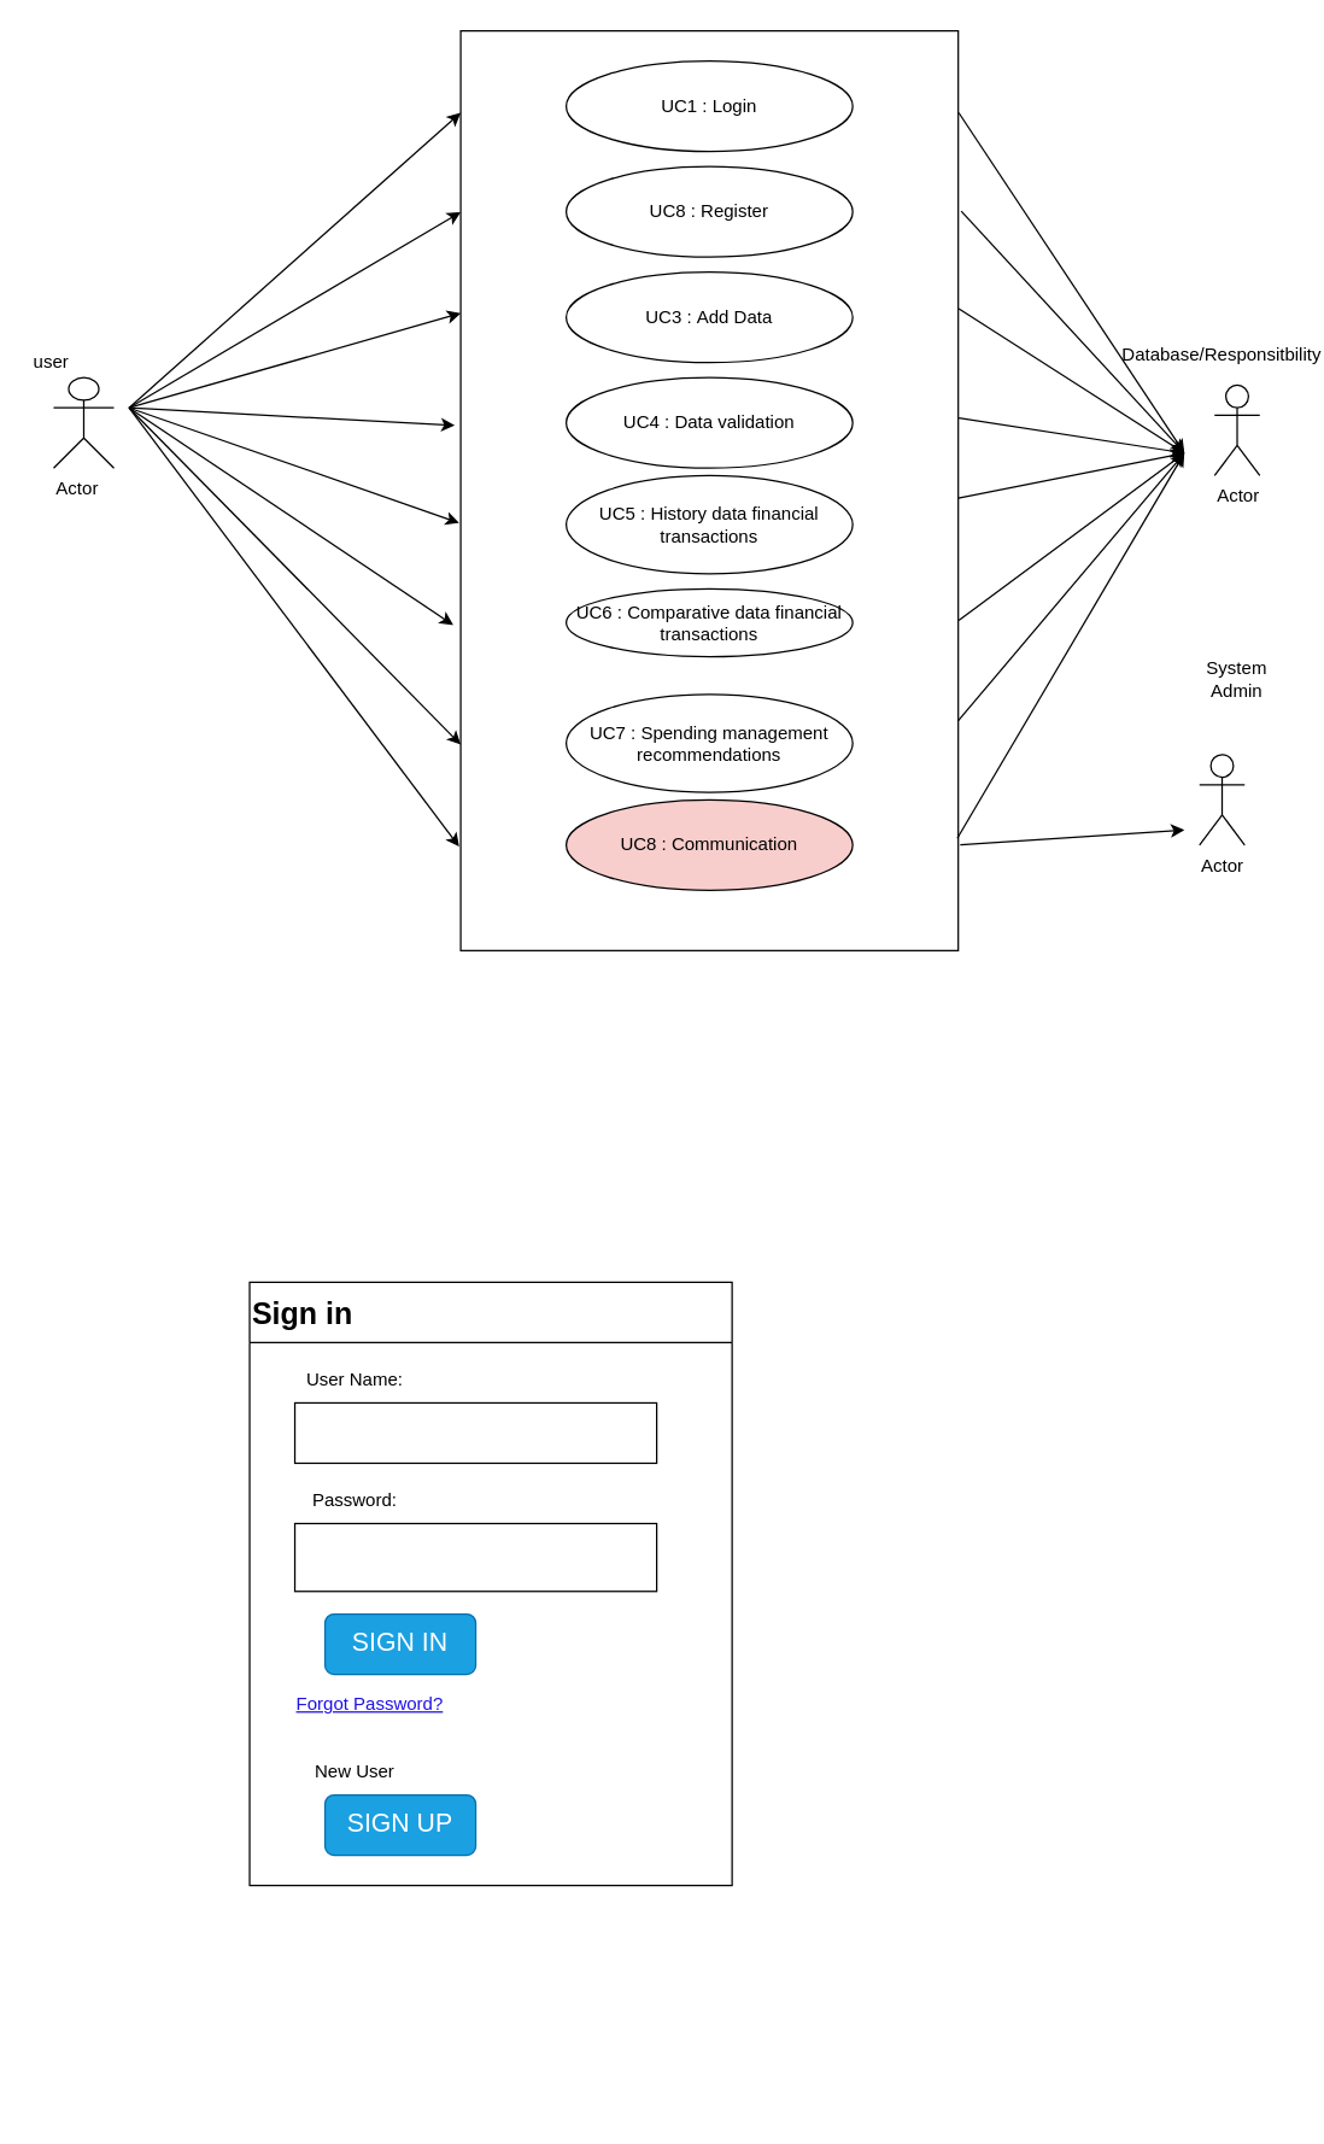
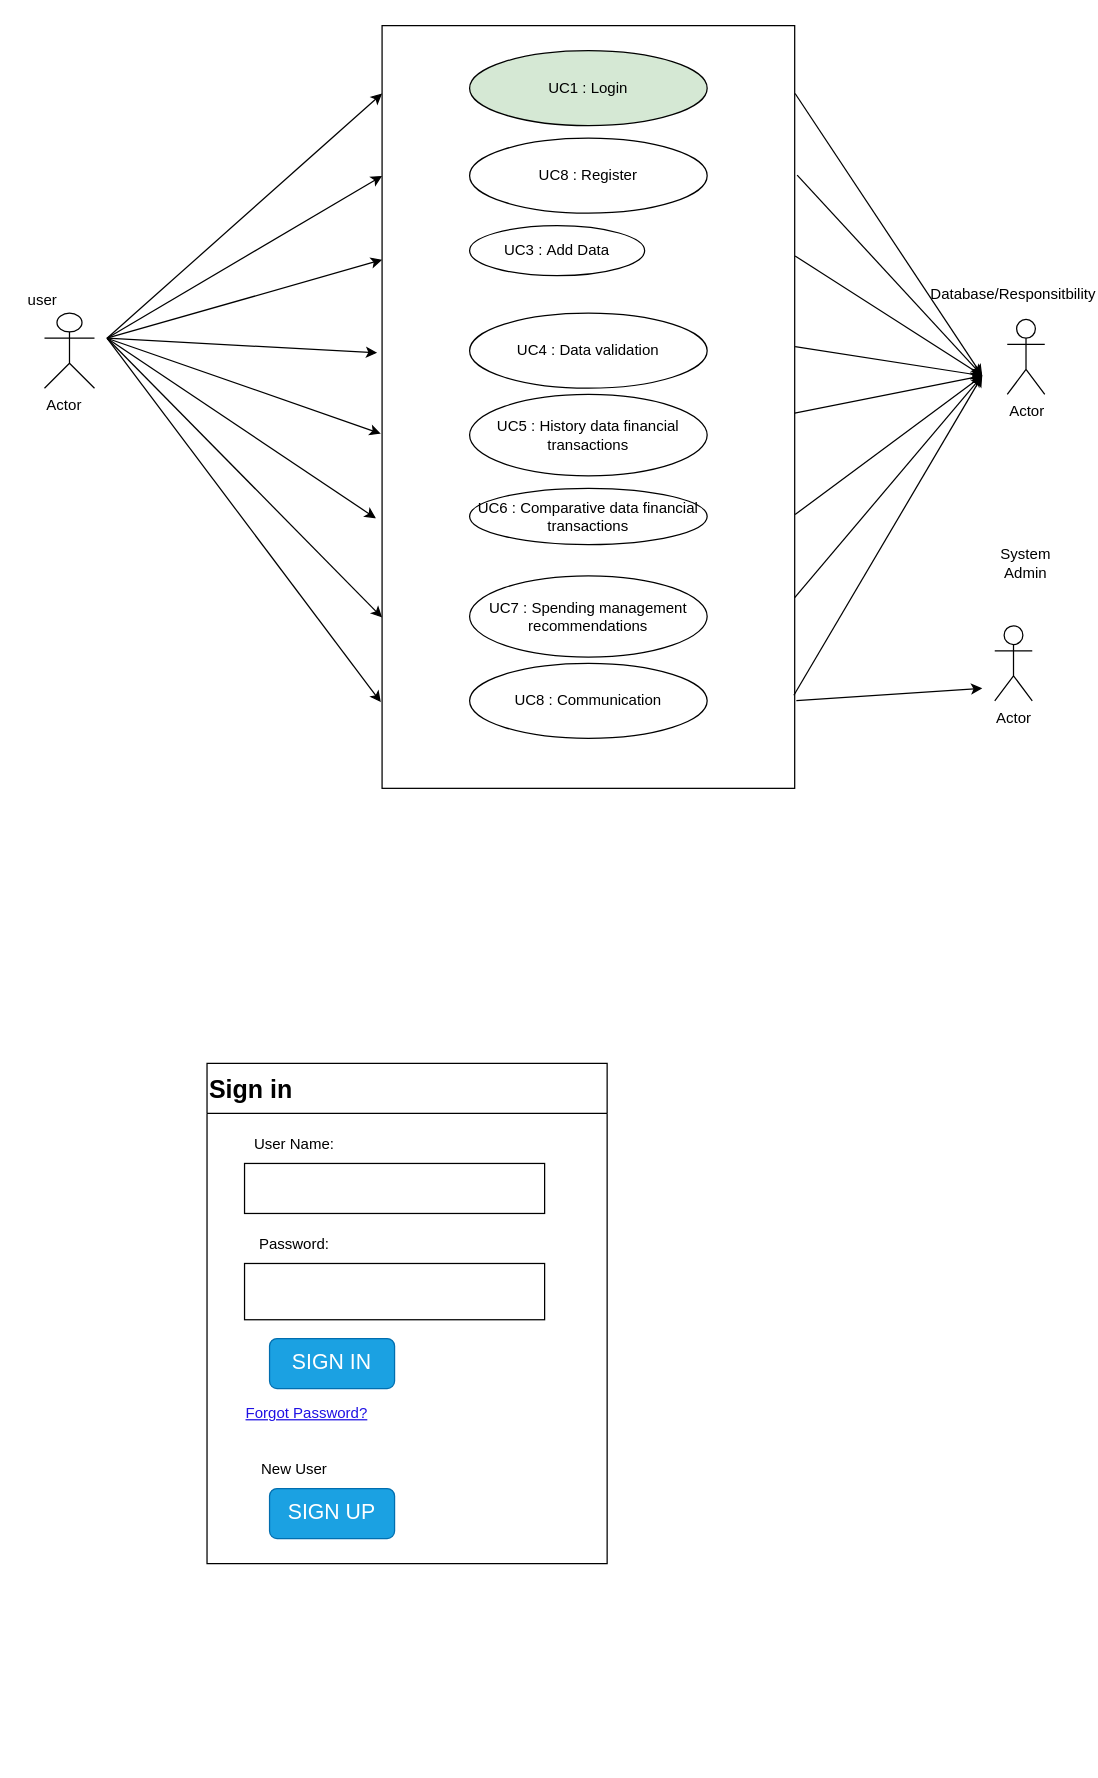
  <mxCell id="0" />
  <mxCell id="1" parent="0" />
  <mxCell id="2" value="Actor" style="shape=umlActor;verticalLabelPosition=bottom;verticalAlign=top;html=1;outlineConnect=0;align=left;fontFamily=Helvetica;" parent="1" vertex="1"><mxGeometry x="35" y="250" width="40" height="60" as="geometry" /></mxCell>
  <mxCell id="3" value="Actor" style="shape=umlActor;verticalLabelPosition=bottom;verticalAlign=top;html=1;outlineConnect=0;align=left;fontFamily=Helvetica;" parent="1" vertex="1"><mxGeometry x="805" y="255" width="30" height="60" as="geometry" /></mxCell>
  <mxCell id="4" value="user" style="text;html=1;strokeColor=none;fillColor=none;align=left;verticalAlign=middle;whiteSpace=wrap;rounded=0;fontFamily=Helvetica;" parent="1" vertex="1"><mxGeometry x="20" y="225" width="60" height="30" as="geometry" /></mxCell>
  <mxCell id="5" value="" style="endArrow=classic;html=1;rounded=0;align=left;fontFamily=Helvetica;entryX=0;entryY=0.089;entryDx=0;entryDy=0;entryPerimeter=0;" parent="1" target="27" edge="1"><mxGeometry width="50" height="50" relative="1" as="geometry"><mxPoint x="85" y="270" as="sourcePoint" /><mxPoint x="295" y="70" as="targetPoint" /><Array as="points" /></mxGeometry></mxCell>
  <mxCell id="6" value="" style="endArrow=classic;html=1;rounded=0;entryX=0;entryY=0.197;entryDx=0;entryDy=0;align=left;fontFamily=Helvetica;entryPerimeter=0;" parent="1" target="27" edge="1"><mxGeometry width="50" height="50" relative="1" as="geometry"><mxPoint x="85" y="270" as="sourcePoint" /><mxPoint x="175" y="170" as="targetPoint" /></mxGeometry></mxCell>
  <mxCell id="7" value="" style="endArrow=classic;html=1;rounded=0;entryX=0;entryY=0.307;entryDx=0;entryDy=0;align=left;fontFamily=Helvetica;entryPerimeter=0;" parent="1" target="27" edge="1"><mxGeometry width="50" height="50" relative="1" as="geometry"><mxPoint x="85" y="270" as="sourcePoint" /><mxPoint x="175" y="270" as="targetPoint" /></mxGeometry></mxCell>
  <mxCell id="8" value="" style="endArrow=classic;html=1;rounded=0;entryX=-0.003;entryY=0.535;entryDx=0;entryDy=0;align=left;fontFamily=Helvetica;entryPerimeter=0;" parent="1" target="27" edge="1"><mxGeometry width="50" height="50" relative="1" as="geometry"><mxPoint x="85" y="270" as="sourcePoint" /><mxPoint x="175" y="370" as="targetPoint" /></mxGeometry></mxCell>
  <mxCell id="9" value="" style="endArrow=classic;html=1;rounded=0;entryX=-0.015;entryY=0.646;entryDx=0;entryDy=0;align=left;fontFamily=Helvetica;entryPerimeter=0;" parent="1" target="27" edge="1"><mxGeometry width="50" height="50" relative="1" as="geometry"><mxPoint x="85" y="270" as="sourcePoint" /><mxPoint x="175" y="470" as="targetPoint" /></mxGeometry></mxCell>
  <mxCell id="10" value="" style="endArrow=classic;html=1;rounded=0;align=left;fontFamily=Helvetica;entryX=0;entryY=0.776;entryDx=0;entryDy=0;entryPerimeter=0;" parent="1" target="27" edge="1"><mxGeometry width="50" height="50" relative="1" as="geometry"><mxPoint x="85" y="270" as="sourcePoint" /><mxPoint x="295" y="480" as="targetPoint" /></mxGeometry></mxCell>
  <mxCell id="11" value="" style="endArrow=classic;html=1;rounded=0;align=left;fontFamily=Helvetica;exitX=1.001;exitY=0.421;exitDx=0;exitDy=0;exitPerimeter=0;" parent="1" source="27" edge="1"><mxGeometry width="50" height="50" relative="1" as="geometry"><mxPoint x="795" y="280" as="sourcePoint" /><mxPoint x="785" y="300" as="targetPoint" /></mxGeometry></mxCell>
  <mxCell id="12" value="" style="endArrow=classic;html=1;rounded=0;align=left;fontFamily=Helvetica;exitX=1.001;exitY=0.302;exitDx=0;exitDy=0;exitPerimeter=0;" parent="1" source="27" edge="1"><mxGeometry width="50" height="50" relative="1" as="geometry"><mxPoint x="795" y="280" as="sourcePoint" /><mxPoint x="785" y="300" as="targetPoint" /></mxGeometry></mxCell>
  <mxCell id="13" value="" style="endArrow=classic;html=1;rounded=0;align=left;fontFamily=Helvetica;exitX=1.006;exitY=0.196;exitDx=0;exitDy=0;exitPerimeter=0;" parent="1" source="27" edge="1"><mxGeometry width="50" height="50" relative="1" as="geometry"><mxPoint x="795" y="280" as="sourcePoint" /><mxPoint x="785" y="300" as="targetPoint" /></mxGeometry></mxCell>
  <mxCell id="14" value="Sign in" style="swimlane;whiteSpace=wrap;html=1;startSize=40;align=left;fontFamily=Helvetica;fontSize=20;" parent="1" vertex="1"><mxGeometry x="165" y="850" width="320" height="400" as="geometry" /></mxCell>
  <mxCell id="15" value="User Name:" style="text;html=1;strokeColor=none;fillColor=none;align=center;verticalAlign=middle;whiteSpace=wrap;rounded=0;" parent="14" vertex="1"><mxGeometry x="30" y="50" width="80" height="30" as="geometry" /></mxCell>
  <mxCell id="16" value="" style="rounded=0;whiteSpace=wrap;html=1;" parent="14" vertex="1"><mxGeometry x="30" y="80" width="240" height="40" as="geometry" /></mxCell>
  <mxCell id="17" value="Password:" style="text;html=1;strokeColor=none;fillColor=none;align=center;verticalAlign=middle;whiteSpace=wrap;rounded=0;" parent="14" vertex="1"><mxGeometry x="40" y="130" width="60" height="30" as="geometry" /></mxCell>
  <mxCell id="18" value="" style="rounded=1;whiteSpace=wrap;html=1;fillColor=#1ba1e2;strokeColor=#006EAF;fontColor=#ffffff;" parent="14" vertex="1"><mxGeometry x="50" y="220" width="100" height="40" as="geometry" /></mxCell>
  <mxCell id="19" value="&lt;u&gt;Forgot Password?&lt;/u&gt;" style="text;html=1;strokeColor=none;fillColor=none;align=center;verticalAlign=middle;whiteSpace=wrap;rounded=0;fontColor=#1f11e4;" parent="14" vertex="1"><mxGeometry y="265" width="160" height="30" as="geometry" /></mxCell>
  <mxCell id="20" value="New User" style="text;html=1;strokeColor=none;fillColor=none;align=center;verticalAlign=middle;whiteSpace=wrap;rounded=0;" parent="14" vertex="1"><mxGeometry x="40" y="310" width="60" height="30" as="geometry" /></mxCell>
  <mxCell id="21" value="" style="rounded=1;whiteSpace=wrap;html=1;fillColor=#1ba1e2;strokeColor=#006EAF;fontColor=#ffffff;" parent="14" vertex="1"><mxGeometry x="50" y="340" width="100" height="40" as="geometry" /></mxCell>
  <mxCell id="22" value="SIGN IN" style="text;html=1;strokeColor=none;fillColor=none;align=center;verticalAlign=middle;whiteSpace=wrap;rounded=0;fontColor=#FFFFFF;fontSize=17;" parent="14" vertex="1"><mxGeometry x="55" y="215" width="90" height="50" as="geometry" /></mxCell>
  <mxCell id="23" value="SIGN UP" style="text;html=1;strokeColor=none;fillColor=none;align=center;verticalAlign=middle;whiteSpace=wrap;rounded=0;fontColor=#FFFFFF;fontSize=17;" parent="14" vertex="1"><mxGeometry x="55" y="335" width="90" height="50" as="geometry" /></mxCell>
  <mxCell id="24" value="" style="rounded=0;whiteSpace=wrap;html=1;" parent="14" vertex="1"><mxGeometry x="30" y="160" width="240" height="45" as="geometry" /></mxCell>
  <mxCell id="25" value="SIGN UP" style="text;html=1;strokeColor=none;fillColor=none;align=center;verticalAlign=middle;whiteSpace=wrap;rounded=0;fontColor=#FFFFFF;fontSize=17;" parent="1" vertex="1"><mxGeometry x="655" y="1020" width="90" height="50" as="geometry" /></mxCell>
  <mxCell id="26" value="SIGN UP" style="text;html=1;strokeColor=none;fillColor=none;align=center;verticalAlign=middle;whiteSpace=wrap;rounded=0;fontColor=#FFFFFF;fontSize=17;" parent="1" vertex="1"><mxGeometry x="85" y="1350" width="90" height="50" as="geometry" /></mxCell>
  <mxCell id="27" value="" style="rounded=0;whiteSpace=wrap;html=1;" parent="1" vertex="1"><mxGeometry x="305" y="20" width="330" height="610" as="geometry" /></mxCell>
- <mxCell id="28" value="UC1 : Login" style="ellipse;whiteSpace=wrap;html=1;" parent="1" vertex="1"><mxGeometry x="375" y="40" width="190" height="60" as="geometry" /></mxCell>
+ <mxCell id="28" value="UC1 : Login" style="ellipse;whiteSpace=wrap;html=1;fillColor=#d5e8d4;" parent="1" vertex="1"><mxGeometry x="375" y="40" width="190" height="60" as="geometry" /></mxCell>
  <mxCell id="29" value="UC8 : Register" style="ellipse;whiteSpace=wrap;html=1;" parent="1" vertex="1"><mxGeometry x="375" y="110" width="190" height="60" as="geometry" /></mxCell>
  <mxCell id="30" value="UC4 :&amp;nbsp;Data validation" style="ellipse;whiteSpace=wrap;html=1;" parent="1" vertex="1"><mxGeometry x="375" y="250" width="190" height="60" as="geometry" /></mxCell>
- <mxCell id="31" value="UC3 :&amp;nbsp;Add Data" style="ellipse;whiteSpace=wrap;html=1;" parent="1" vertex="1"><mxGeometry x="375" y="180" width="190" height="60" as="geometry" /></mxCell>
+ <mxCell id="31" value="UC3 :&amp;nbsp;Add Data" style="ellipse;whiteSpace=wrap;html=1;" parent="1" vertex="1"><mxGeometry x="375" y="180" width="140" height="40" as="geometry" /></mxCell>
  <mxCell id="32" value="UC5 :&amp;nbsp;History data financial transactions" style="ellipse;whiteSpace=wrap;html=1;" parent="1" vertex="1"><mxGeometry x="375" y="315" width="190" height="65" as="geometry" /></mxCell>
  <mxCell id="33" value="UC6 :&amp;nbsp;Comparative data financial transactions" style="ellipse;whiteSpace=wrap;html=1;" parent="1" vertex="1"><mxGeometry x="375" y="390" width="190" height="45" as="geometry" /></mxCell>
  <mxCell id="34" value="UC7 :&amp;nbsp;Spending management recommendations" style="ellipse;whiteSpace=wrap;html=1;" parent="1" vertex="1"><mxGeometry x="375" y="460" width="190" height="65" as="geometry" /></mxCell>
- <mxCell id="35" value="UC8 :&amp;nbsp;Communication" style="ellipse;whiteSpace=wrap;html=1;fillColor=#f8cecc;" parent="1" vertex="1"><mxGeometry x="375" y="530" width="190" height="60" as="geometry" /></mxCell>
+ <mxCell id="35" value="UC8 :&amp;nbsp;Communication" style="ellipse;whiteSpace=wrap;html=1;" parent="1" vertex="1"><mxGeometry x="375" y="530" width="190" height="60" as="geometry" /></mxCell>
  <mxCell id="36" value="" style="endArrow=classic;html=1;rounded=0;entryX=-0.012;entryY=0.429;entryDx=0;entryDy=0;entryPerimeter=0;" parent="1" target="27" edge="1"><mxGeometry width="50" height="50" relative="1" as="geometry"><mxPoint x="85" y="270" as="sourcePoint" /><mxPoint x="275" y="300" as="targetPoint" /></mxGeometry></mxCell>
  <mxCell id="37" value="" style="endArrow=classic;html=1;rounded=0;entryX=-0.003;entryY=0.887;entryDx=0;entryDy=0;entryPerimeter=0;" parent="1" target="27" edge="1"><mxGeometry width="50" height="50" relative="1" as="geometry"><mxPoint x="85" y="270" as="sourcePoint" /><mxPoint x="535" y="240" as="targetPoint" /></mxGeometry></mxCell>
  <mxCell id="38" value="" style="endArrow=classic;html=1;rounded=0;exitX=1.001;exitY=0.089;exitDx=0;exitDy=0;exitPerimeter=0;" parent="1" source="27" edge="1"><mxGeometry width="50" height="50" relative="1" as="geometry"><mxPoint x="795" y="280" as="sourcePoint" /><mxPoint x="785" y="300" as="targetPoint" /></mxGeometry></mxCell>
  <mxCell id="39" value="" style="endArrow=classic;html=1;rounded=0;exitX=1;exitY=0.508;exitDx=0;exitDy=0;exitPerimeter=0;" parent="1" source="27" edge="1"><mxGeometry width="50" height="50" relative="1" as="geometry"><mxPoint x="795" y="280" as="sourcePoint" /><mxPoint x="785" y="300" as="targetPoint" /></mxGeometry></mxCell>
  <mxCell id="40" value="" style="endArrow=classic;html=1;rounded=0;exitX=1.001;exitY=0.641;exitDx=0;exitDy=0;exitPerimeter=0;" parent="1" source="27" edge="1"><mxGeometry width="50" height="50" relative="1" as="geometry"><mxPoint x="795" y="280" as="sourcePoint" /><mxPoint x="785" y="300" as="targetPoint" /></mxGeometry></mxCell>
  <mxCell id="41" value="" style="endArrow=classic;html=1;rounded=0;exitX=1;exitY=0.75;exitDx=0;exitDy=0;" parent="1" source="27" edge="1"><mxGeometry width="50" height="50" relative="1" as="geometry"><mxPoint x="765" y="440" as="sourcePoint" /><mxPoint x="785" y="300" as="targetPoint" /></mxGeometry></mxCell>
  <mxCell id="42" value="" style="endArrow=classic;html=1;rounded=0;exitX=0.998;exitY=0.878;exitDx=0;exitDy=0;exitPerimeter=0;" parent="1" source="27" edge="1"><mxGeometry width="50" height="50" relative="1" as="geometry"><mxPoint x="715" y="490" as="sourcePoint" /><mxPoint x="785" y="300" as="targetPoint" /><Array as="points" /></mxGeometry></mxCell>
  <mxCell id="43" value="Actor" style="shape=umlActor;verticalLabelPosition=bottom;verticalAlign=top;html=1;outlineConnect=0;" parent="1" vertex="1"><mxGeometry x="795" y="500" width="30" height="60" as="geometry" /></mxCell>
  <mxCell id="44" value="Database/Responsitbility" style="text;html=1;strokeColor=none;fillColor=none;align=center;verticalAlign=middle;whiteSpace=wrap;rounded=0;" parent="1" vertex="1"><mxGeometry x="780" y="220" width="60" height="30" as="geometry" /></mxCell>
  <mxCell id="45" value="System Admin" style="text;html=1;strokeColor=none;fillColor=none;align=center;verticalAlign=middle;whiteSpace=wrap;rounded=0;" parent="1" vertex="1"><mxGeometry x="790" y="435" width="60" height="30" as="geometry" /></mxCell>
  <mxCell id="46" value="" style="endArrow=classic;html=1;rounded=0;exitX=1.004;exitY=0.885;exitDx=0;exitDy=0;exitPerimeter=0;" parent="1" source="27" edge="1"><mxGeometry width="50" height="50" relative="1" as="geometry"><mxPoint x="485" y="430" as="sourcePoint" /><mxPoint x="785" y="550" as="targetPoint" /></mxGeometry></mxCell>
